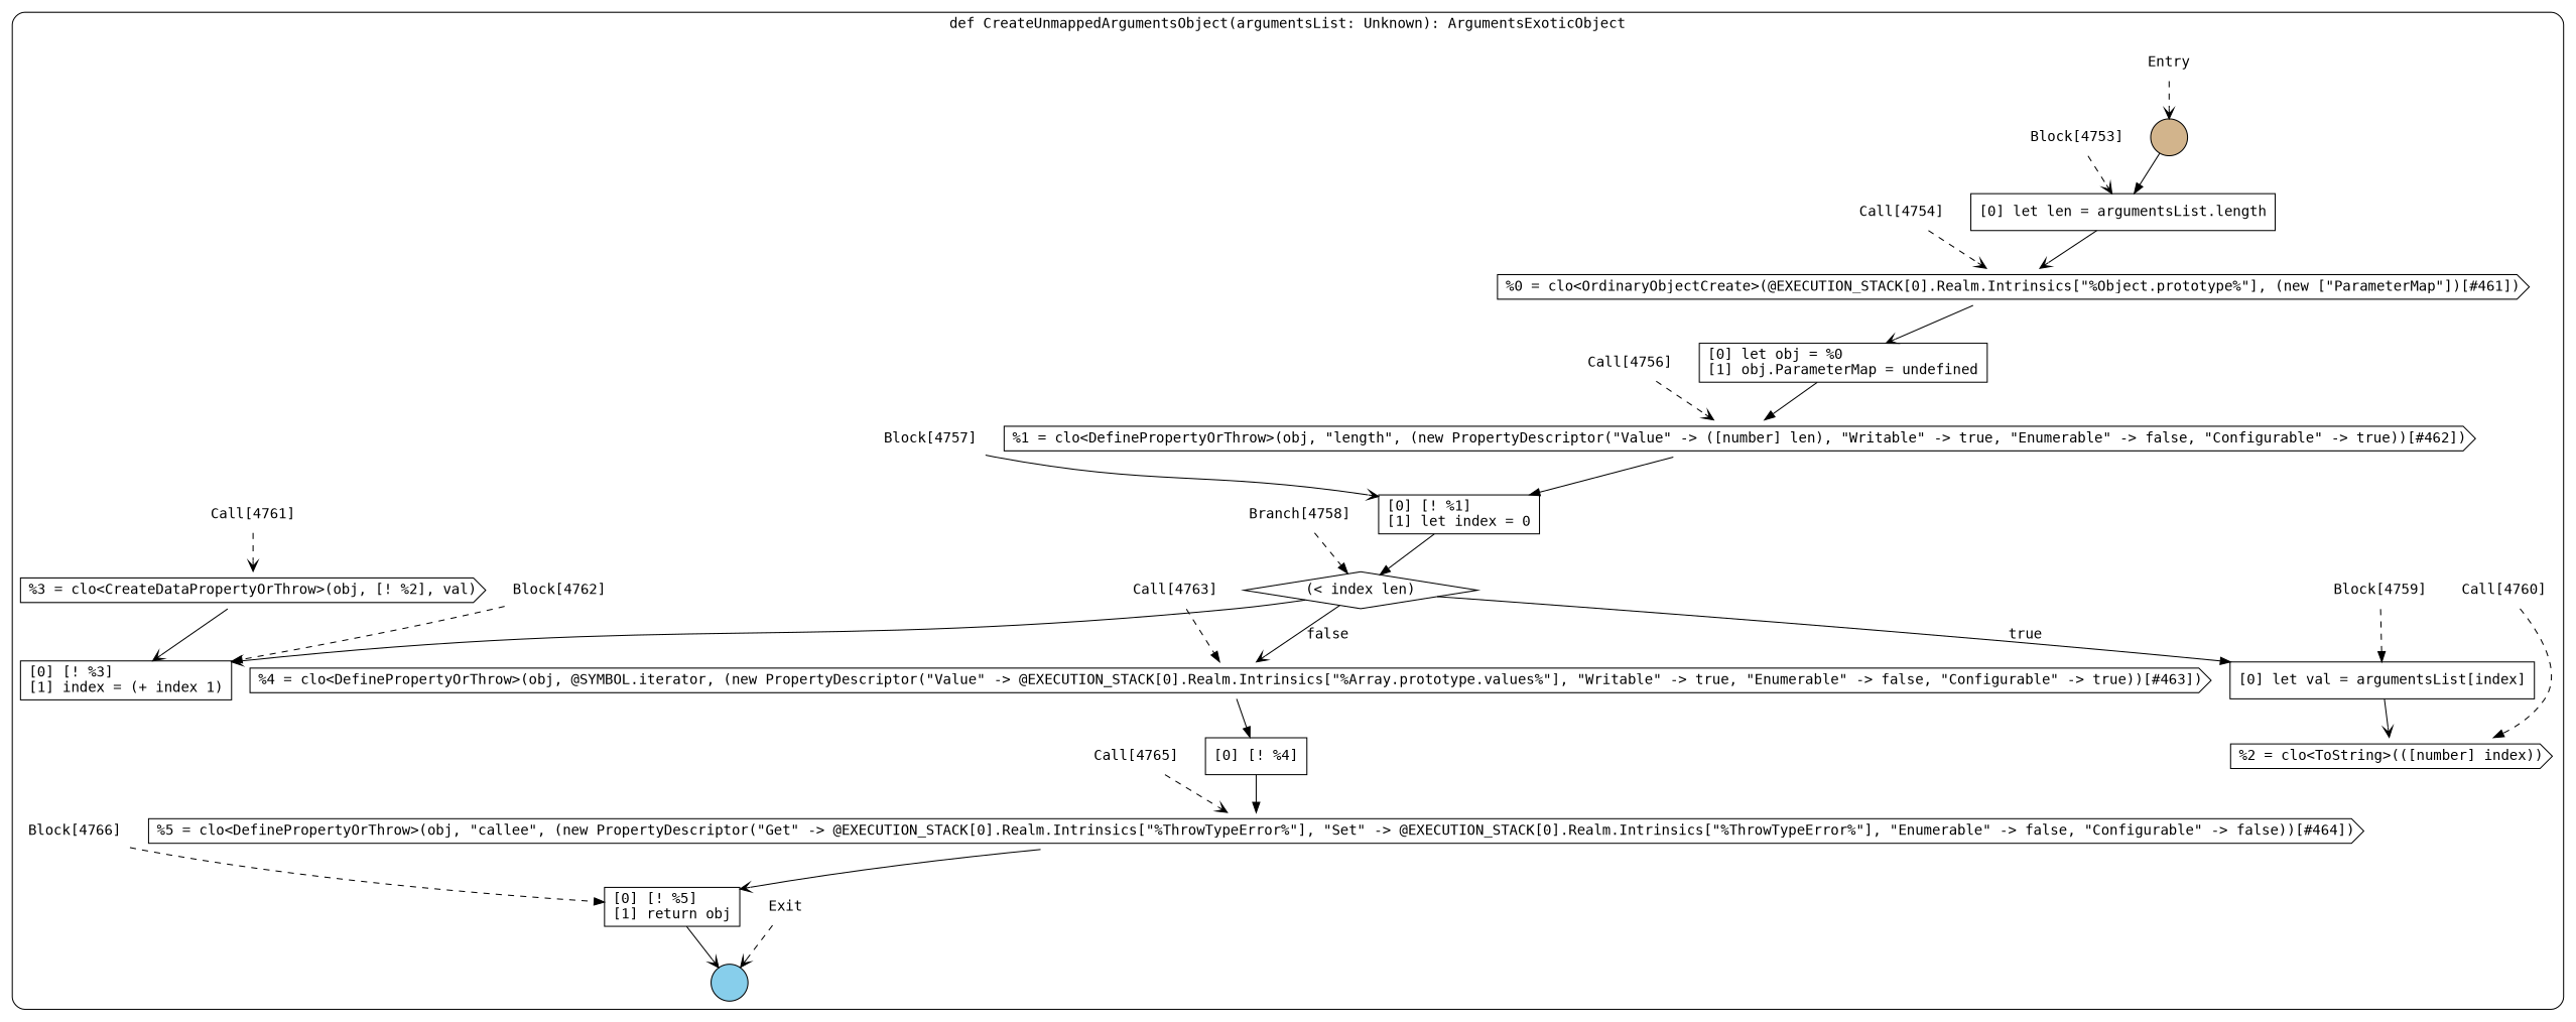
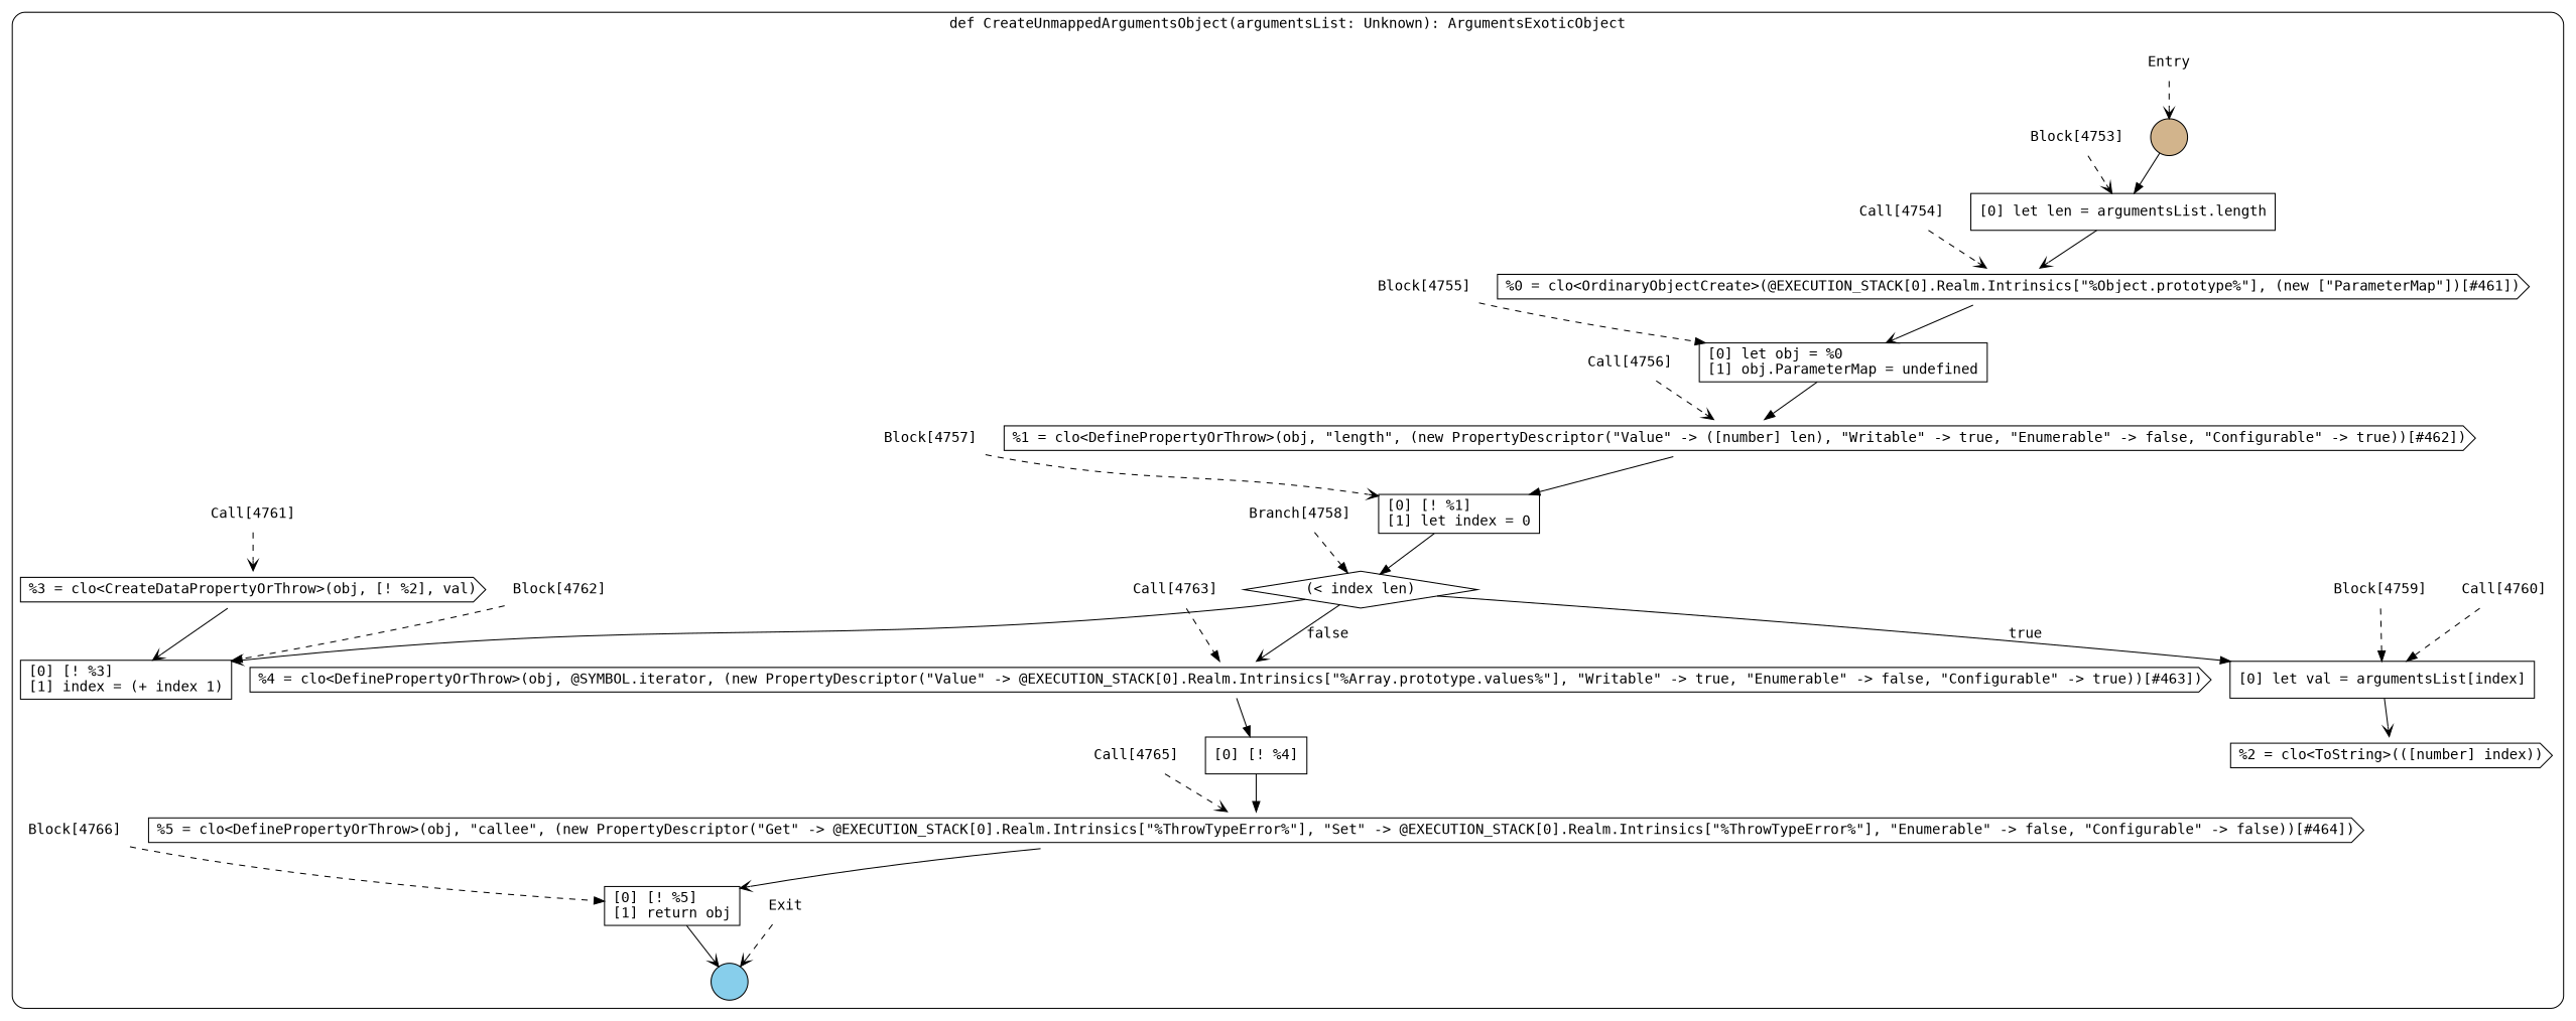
  digraph {
    fontname=Consolas
    node [fontname=Consolas shape=none color=black style=filled]
    edge [arrowhead=vee color=black fontname=Consolas]
    n1 [label=<<font color="black">Entry</font>> color="" style=""]
    n2 [fillcolor=tan label=" " shape=circle]
    n3 [fillcolor=white label=<<font color="black">[0] let len = argumentsList.length<BR ALIGN="LEFT"/></font>> shape=box]
    n4 [fillcolor=white label=<<font color="black">%0 = clo&lt;OrdinaryObjectCreate&gt;(@EXECUTION_STACK[0].Realm.Intrinsics[&quot;%Object.prototype%&quot;], (new [&quot;ParameterMap&quot;])[#461])</font>> shape=cds]
    n5 [label=<<font color="black">Exit</font>> color="" style=""]
    n6 [fillcolor=skyblue label=" " shape=circle]
    n7 [label=<<font color="black">Block[4753]</font>> color="" style=""]
    n8 [fillcolor=white label=<<font color="black">[0] let obj = %0<BR ALIGN="LEFT"/>[1] obj.ParameterMap = undefined<BR ALIGN="LEFT"/></font>> shape=box]
    n9 [label=<<font color="black">Call[4754]</font>> color="" style=""]
    n10 [fillcolor=white label=<<font color="black">%1 = clo&lt;DefinePropertyOrThrow&gt;(obj, &quot;length&quot;, (new PropertyDescriptor(&quot;Value&quot; -&gt; ([number] len), &quot;Writable&quot; -&gt; true, &quot;Enumerable&quot; -&gt; false, &quot;Configurable&quot; -&gt; true))[#462])</font>> shape=cds]
+   n11 [label=<<font color="black">Block[4755]</font>> color="" style=""]
    n12 [fillcolor=white label=<<font color="black">[0] [! %1]<BR ALIGN="LEFT"/>[1] let index = 0<BR ALIGN="LEFT"/></font>> shape=box]
    n13 [label=<<font color="black">Call[4756]</font>> color="" style=""]
    n14 [fillcolor=white label=<<font color="black">(&lt; index len)</font>> shape=diamond]
    n15 [label=<<font color="black">Block[4757]</font>> color="" style=""]
    n16 [fillcolor=white label=<<font color="black">[0] let val = argumentsList[index]<BR ALIGN="LEFT"/></font>> shape=box]
    n17 [fillcolor=white label=<<font color="black">%4 = clo&lt;DefinePropertyOrThrow&gt;(obj, @SYMBOL.iterator, (new PropertyDescriptor(&quot;Value&quot; -&gt; @EXECUTION_STACK[0].Realm.Intrinsics[&quot;%Array.prototype.values%&quot;], &quot;Writable&quot; -&gt; true, &quot;Enumerable&quot; -&gt; false, &quot;Configurable&quot; -&gt; true))[#463])</font>> shape=cds]
    n18 [label=<<font color="black">Branch[4758]</font>> color="" style=""]
    n19 [fillcolor=white label=<<font color="black">%2 = clo&lt;ToString&gt;(([number] index))</font>> shape=cds]
    n20 [fillcolor=white label=<<font color="black">[0] [! %4]<BR ALIGN="LEFT"/></font>> shape=box]
    n21 [label=<<font color="black">Block[4759]</font>> color="" style=""]
    n22 [fillcolor=white label=<<font color="black">%3 = clo&lt;CreateDataPropertyOrThrow&gt;(obj, [! %2], val)</font>> shape=cds]
    n23 [label=<<font color="black">Call[4763]</font>> color="" style=""]
    n24 [fillcolor=white label=<<font color="black">%5 = clo&lt;DefinePropertyOrThrow&gt;(obj, &quot;callee&quot;, (new PropertyDescriptor(&quot;Get&quot; -&gt; @EXECUTION_STACK[0].Realm.Intrinsics[&quot;%ThrowTypeError%&quot;], &quot;Set&quot; -&gt; @EXECUTION_STACK[0].Realm.Intrinsics[&quot;%ThrowTypeError%&quot;], &quot;Enumerable&quot; -&gt; false, &quot;Configurable&quot; -&gt; false))[#464])</font>> shape=cds]
    n25 [label=<<font color="black">Call[4760]</font>> color="" style=""]
    n26 [fillcolor=white label=<<font color="black">[0] [! %3]<BR ALIGN="LEFT"/>[1] index = (+ index 1)<BR ALIGN="LEFT"/></font>> shape=box]
    n27 [fillcolor=white label=<<font color="black">[0] [! %5]<BR ALIGN="LEFT"/>[1] return obj<BR ALIGN="LEFT"/></font>> shape=box]
    n28 [label=<<font color="black">Call[4761]</font>> color="" style=""]
    n29 [label=<<font color="black">Call[4765]</font>> color="" style=""]
    n30 [label=<<font color="black">Block[4762]</font>> color="" style=""]
    n31 [label=<<font color="black">Block[4766]</font>> color="" style=""]
    subgraph cluster_1 {
      label="def CreateUnmappedArgumentsObject(argumentsList: Unknown): ArgumentsExoticObject"
      style=rounded
      n1
      n2
      n3
      n4
      n5
      n6
      n7
      n8
      n9
      n10
+     n11
      n12
      n13
      n14
      n15
      n16
      n17
      n18
      n19
      n20
      n21
      n22
      n23
      n24
      n25
      n26
      n27
      n28
      n29
      n30
      n31
    }
    n1 -> n2 [style=dashed]
    n2 -> n3 [arrowhead=normal]
    n3 -> n4
    n4 -> n8
    n5 -> n6 [style=dashed]
    n7 -> n3 [style=dashed]
    n8 -> n10 [arrowhead=normal]
    n9 -> n4 [style=dashed]
    n10 -> n12 [arrowhead=normal]
+   n11 -> n8 [arrowhead=normal style=dashed]
    n12 -> n14 [arrowhead=normal]
    n13 -> n10 [style=dashed]
    n14 -> n16 [arrowhead=normal label=<<font color="black">true</font>>]
    n14 -> n17 [label=<<font color="black">false</font>>]
    n14 -> n26
-   n15 -> n12 [style=solid]
+   n15 -> n12 [style=dashed]
    n16 -> n19
    n17 -> n20 [arrowhead=normal]
    n18 -> n14 [arrowhead=normal style=dashed]
    n20 -> n24 [arrowhead=normal]
    n21 -> n16 [arrowhead=normal style=dashed]
    n22 -> n26
    n23 -> n17 [arrowhead=normal style=dashed]
    n24 -> n27
-   n25 -> n19 [arrowhead=normal style=dashed]
+   n25 -> n16 [arrowhead=normal style=dashed]
    n27 -> n6
    n28 -> n22 [style=dashed]
    n29 -> n24 [style=dashed]
    n30 -> n26 [arrowhead=normal style=dashed]
    n31 -> n27 [arrowhead=normal style=dashed]
  }
